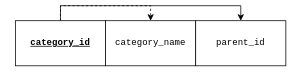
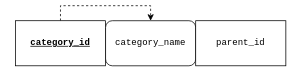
  <mxCell id="0" />
  <mxCell id="1" parent="0" />
  <mxCell id="2" style="edgeStyle=orthogonalEdgeStyle;rounded=0;orthogonalLoop=1;jettySize=auto;html=1;exitX=0.5;exitY=0;exitDx=0;exitDy=0;entryX=0.5;entryY=0;entryDx=0;entryDy=0;dashed=1;" edge="1" parent="1" source="4" target="5"><mxGeometry relative="1" as="geometry" /></mxCell>
- <mxCell id="3" style="edgeStyle=orthogonalEdgeStyle;rounded=0;orthogonalLoop=1;jettySize=auto;html=1;exitX=0.5;exitY=0;exitDx=0;exitDy=0;entryX=0.5;entryY=0;entryDx=0;entryDy=0;" edge="1" parent="1" source="4" target="6"><mxGeometry relative="1" as="geometry" /></mxCell>
  <mxCell id="4" value="category_id" style="rounded=0;whiteSpace=wrap;html=1;fontStyle=5;fontFamily=Courier New;labelBackgroundColor=none;" vertex="1" parent="1"><mxGeometry x="20" y="20" width="120" height="60" as="geometry" /></mxCell>
- <mxCell id="5" value="category_name" style="rounded=0;whiteSpace=wrap;html=1;fontFamily=Courier New;labelBackgroundColor=none;" vertex="1" parent="1"><mxGeometry x="140" y="20" width="120" height="60" as="geometry" /></mxCell>
+ <mxCell id="5" value="category_name" style="whiteSpace=wrap;html=1;fontFamily=Courier New;labelBackgroundColor=none;rounded=1;" vertex="1" parent="1"><mxGeometry x="140" y="20" width="120" height="60" as="geometry" /></mxCell>
  <mxCell id="6" value="parent_id" style="rounded=0;whiteSpace=wrap;html=1;fontFamily=Courier New;labelBackgroundColor=none;" vertex="1" parent="1"><mxGeometry x="260" y="20" width="120" height="60" as="geometry" /></mxCell>
